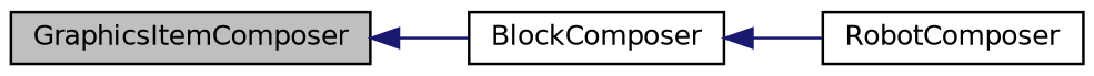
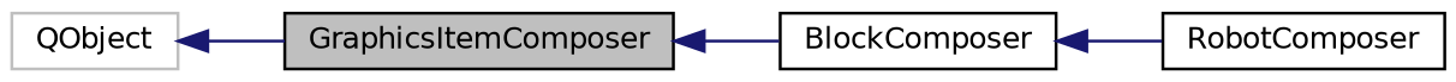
  digraph {
    rankdir=LR
    node [color=black fillcolor=white fontname=Helvetica fontsize=10 shape=record style=filled]
    edge [color=midnightblue dir=back fontname=Helvetica fontsize=10 labelfontname=Helvetica labelfontsize=10 style=solid]
    n1 [fillcolor=grey75 fontcolor=black height=0.2 label=GraphicsItemComposer width=0.4]
    n2 [height=0.2 label=BlockComposer width=0.4]
    n3 [height=0.2 label=RobotComposer width=0.4]
+   n4 [color=grey75 height=0.2 label=QObject width=0.4]
    n1 -> n2
    n2 -> n3
+   n4 -> n1
  }
